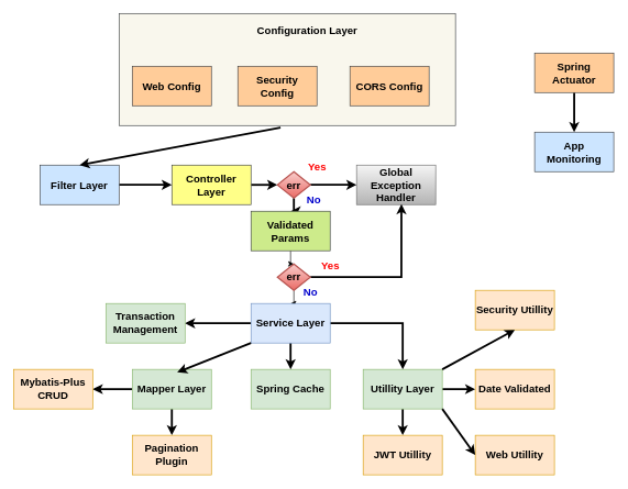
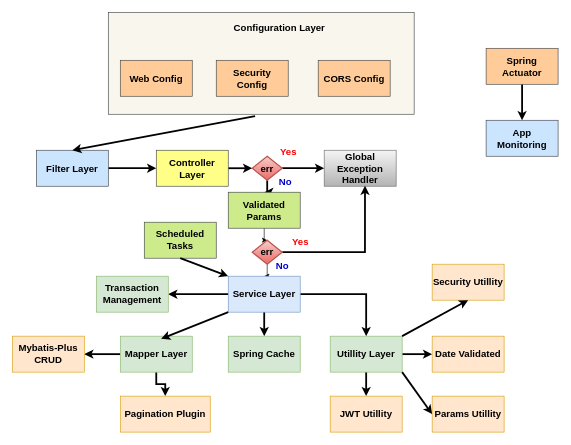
  <mxCell id="0" />
  <mxCell id="1" parent="0" />
  <mxCell id="2" value="" style="rounded=0;whiteSpace=wrap;html=1;fillColor=#f9f7ed;strokeColor=#36393d;fontSize=16;fontStyle=1" vertex="1" parent="1"><mxGeometry x="180" y="20" width="510" height="170" as="geometry" /></mxCell>
  <mxCell id="3" value="" style="edgeStyle=orthogonalEdgeStyle;rounded=0;orthogonalLoop=1;jettySize=auto;html=1;fontSize=16;fontStyle=1;strokeWidth=3;" edge="1" parent="1" source="4" target="12"><mxGeometry relative="1" as="geometry" /></mxCell>
  <mxCell id="4" value="Filter Layer" style="rounded=0;whiteSpace=wrap;html=1;fontSize=16;fontStyle=1;fillColor=#cce5ff;strokeColor=#36393d;" vertex="1" parent="1"><mxGeometry x="60" y="250" width="120" height="60" as="geometry" /></mxCell>
  <mxCell id="5" value="Web Config" style="rounded=0;whiteSpace=wrap;html=1;fillColor=#ffcc99;strokeColor=#36393d;fontSize=16;fontStyle=1" vertex="1" parent="1"><mxGeometry x="200" y="100" width="120" height="60" as="geometry" /></mxCell>
  <mxCell id="6" value="Security Config" style="rounded=0;whiteSpace=wrap;html=1;fillColor=#ffcc99;strokeColor=#36393d;fontSize=16;fontStyle=1" vertex="1" parent="1"><mxGeometry x="360" y="100" width="120" height="60" as="geometry" /></mxCell>
  <mxCell id="7" value="CORS Config" style="rounded=0;whiteSpace=wrap;html=1;fillColor=#ffcc99;strokeColor=#36393d;fontSize=16;fontStyle=1" vertex="1" parent="1"><mxGeometry x="530" y="100" width="120" height="60" as="geometry" /></mxCell>
  <mxCell id="8" value="" style="endArrow=classic;html=1;rounded=0;exitX=0.48;exitY=1.019;exitDx=0;exitDy=0;exitPerimeter=0;entryX=0.5;entryY=0;entryDx=0;entryDy=0;fontSize=16;fontStyle=1;strokeWidth=3;" edge="1" parent="1" source="2" target="4"><mxGeometry width="50" height="50" relative="1" as="geometry"><mxPoint x="440" y="320" as="sourcePoint" /><mxPoint x="490" y="270" as="targetPoint" /></mxGeometry></mxCell>
  <mxCell id="9" value="Configuration Layer" style="text;html=1;align=center;verticalAlign=middle;resizable=0;points=[];autosize=1;strokeColor=none;fillColor=none;fontSize=16;fontStyle=1" vertex="1" parent="1"><mxGeometry x="385" y="30" width="160" height="30" as="geometry" /></mxCell>
  <mxCell id="10" value="Global Exception Handler" style="rounded=0;whiteSpace=wrap;html=1;fontSize=16;fontStyle=1;fillColor=#f5f5f5;gradientColor=#b3b3b3;strokeColor=#666666;" vertex="1" parent="1"><mxGeometry x="540" y="250" width="120" height="60" as="geometry" /></mxCell>
  <mxCell id="11" value="" style="edgeStyle=orthogonalEdgeStyle;rounded=0;orthogonalLoop=1;jettySize=auto;html=1;fontSize=16;fontStyle=1;strokeWidth=3;" edge="1" parent="1" source="12" target="15"><mxGeometry relative="1" as="geometry" /></mxCell>
  <mxCell id="12" value="Controller Layer" style="rounded=0;whiteSpace=wrap;html=1;fontSize=16;fontStyle=1;fillColor=#ffff88;strokeColor=#36393d;" vertex="1" parent="1"><mxGeometry x="260" y="250" width="120" height="60" as="geometry" /></mxCell>
  <mxCell id="13" value="" style="edgeStyle=orthogonalEdgeStyle;rounded=0;orthogonalLoop=1;jettySize=auto;html=1;fontSize=16;fontStyle=1;strokeWidth=3;" edge="1" parent="1" source="15" target="10"><mxGeometry relative="1" as="geometry" /></mxCell>
  <mxCell id="14" value="" style="edgeStyle=orthogonalEdgeStyle;rounded=0;orthogonalLoop=1;jettySize=auto;html=1;fontSize=16;fontStyle=1;strokeWidth=3;" edge="1" parent="1" source="15" target="18"><mxGeometry relative="1" as="geometry" /></mxCell>
  <mxCell id="15" value="err" style="strokeWidth=2;html=1;shape=mxgraph.flowchart.decision;whiteSpace=wrap;fontSize=16;fontStyle=1;fillColor=#f8cecc;gradientColor=#ea6b66;strokeColor=#b85450;" vertex="1" parent="1"><mxGeometry x="420" y="260" width="50" height="40" as="geometry" /></mxCell>
  <mxCell id="16" value="&lt;font color=&quot;#ff0000&quot;&gt;Yes&lt;/font&gt;" style="text;html=1;align=center;verticalAlign=middle;resizable=0;points=[];autosize=1;strokeColor=none;fillColor=none;fontSize=16;fontStyle=1" vertex="1" parent="1"><mxGeometry x="455" y="238" width="50" height="30" as="geometry" /></mxCell>
  <mxCell id="17" value="" style="edgeStyle=orthogonalEdgeStyle;rounded=0;orthogonalLoop=1;jettySize=auto;html=1;fontSize=16;fontStyle=1" edge="1" parent="1" source="18" target="21"><mxGeometry relative="1" as="geometry" /></mxCell>
  <mxCell id="18" value="Validated Params" style="rounded=0;whiteSpace=wrap;html=1;fontSize=16;fontStyle=1;fillColor=#cdeb8b;strokeColor=#36393d;" vertex="1" parent="1"><mxGeometry x="380" y="320" width="120" height="60" as="geometry" /></mxCell>
  <mxCell id="19" style="edgeStyle=orthogonalEdgeStyle;rounded=0;orthogonalLoop=1;jettySize=auto;html=1;entryX=0.567;entryY=0.987;entryDx=0;entryDy=0;entryPerimeter=0;fontSize=16;fontStyle=1;strokeWidth=3;" edge="1" parent="1" source="21" target="10"><mxGeometry relative="1" as="geometry"><mxPoint x="610" y="420" as="targetPoint" /></mxGeometry></mxCell>
  <mxCell id="20" value="" style="edgeStyle=orthogonalEdgeStyle;rounded=0;orthogonalLoop=1;jettySize=auto;html=1;fontSize=16;fontStyle=1" edge="1" parent="1" source="21" target="26"><mxGeometry relative="1" as="geometry" /></mxCell>
  <mxCell id="21" value="err" style="strokeWidth=2;html=1;shape=mxgraph.flowchart.decision;whiteSpace=wrap;fontSize=16;fontStyle=1;fillColor=#f8cecc;gradientColor=#ea6b66;strokeColor=#b85450;" vertex="1" parent="1"><mxGeometry x="420" y="400" width="50" height="40" as="geometry" /></mxCell>
  <mxCell id="22" value="&lt;font color=&quot;#ff0000&quot;&gt;Yes&lt;/font&gt;" style="text;html=1;align=center;verticalAlign=middle;resizable=0;points=[];autosize=1;strokeColor=none;fillColor=none;fontSize=16;fontStyle=1" vertex="1" parent="1"><mxGeometry x="475" y="388" width="50" height="30" as="geometry" /></mxCell>
  <mxCell id="23" value="" style="edgeStyle=orthogonalEdgeStyle;rounded=0;orthogonalLoop=1;jettySize=auto;html=1;fontSize=16;fontStyle=1;strokeWidth=3;" edge="1" parent="1" source="26" target="27"><mxGeometry relative="1" as="geometry" /></mxCell>
  <mxCell id="24" value="" style="edgeStyle=orthogonalEdgeStyle;rounded=0;orthogonalLoop=1;jettySize=auto;html=1;fontSize=16;fontStyle=1;strokeWidth=3;" edge="1" parent="1" source="26" target="31"><mxGeometry relative="1" as="geometry" /></mxCell>
  <mxCell id="25" style="edgeStyle=orthogonalEdgeStyle;rounded=0;orthogonalLoop=1;jettySize=auto;html=1;entryX=0.5;entryY=0;entryDx=0;entryDy=0;fontSize=16;fontStyle=1;strokeWidth=3;" edge="1" parent="1" source="26" target="34"><mxGeometry relative="1" as="geometry" /></mxCell>
  <mxCell id="26" value="Service Layer" style="rounded=0;whiteSpace=wrap;html=1;fontSize=16;fontStyle=1;fillColor=#dae8fc;strokeColor=#6c8ebf;" vertex="1" parent="1"><mxGeometry x="380" y="460" width="120" height="60" as="geometry" /></mxCell>
  <mxCell id="27" value="Transaction Management" style="rounded=0;whiteSpace=wrap;html=1;fontSize=16;fontStyle=1;fillColor=#d5e8d4;strokeColor=#82b366;" vertex="1" parent="1"><mxGeometry x="160" y="460" width="120" height="60" as="geometry" /></mxCell>
  <mxCell id="28" value="" style="edgeStyle=orthogonalEdgeStyle;rounded=0;orthogonalLoop=1;jettySize=auto;html=1;fontSize=16;fontStyle=1;strokeWidth=3;" edge="1" parent="1" source="30" target="37"><mxGeometry relative="1" as="geometry" /></mxCell>
  <mxCell id="29" value="" style="edgeStyle=orthogonalEdgeStyle;rounded=0;orthogonalLoop=1;jettySize=auto;html=1;fontSize=16;fontStyle=1;strokeWidth=3;" edge="1" parent="1" source="30" target="36"><mxGeometry relative="1" as="geometry" /></mxCell>
  <mxCell id="30" value="Mapper Layer" style="rounded=0;whiteSpace=wrap;html=1;fontSize=16;fontStyle=1;fillColor=#d5e8d4;strokeColor=#82b366;" vertex="1" parent="1"><mxGeometry x="200" y="560" width="120" height="60" as="geometry" /></mxCell>
  <mxCell id="31" value="Spring Cache" style="rounded=0;whiteSpace=wrap;html=1;fontSize=16;fontStyle=1;fillColor=#d5e8d4;strokeColor=#82b366;" vertex="1" parent="1"><mxGeometry x="380" y="560" width="120" height="60" as="geometry" /></mxCell>
  <mxCell id="32" value="" style="edgeStyle=orthogonalEdgeStyle;rounded=0;orthogonalLoop=1;jettySize=auto;html=1;fontSize=16;fontStyle=1;strokeWidth=3;" edge="1" parent="1" source="34" target="38"><mxGeometry relative="1" as="geometry" /></mxCell>
  <mxCell id="33" value="" style="edgeStyle=orthogonalEdgeStyle;rounded=0;orthogonalLoop=1;jettySize=auto;html=1;fontSize=16;fontStyle=1;strokeWidth=3;" edge="1" parent="1" source="34" target="40"><mxGeometry relative="1" as="geometry" /></mxCell>
  <mxCell id="34" value="Utillity Layer" style="rounded=0;whiteSpace=wrap;html=1;fontSize=16;fontStyle=1;fillColor=#d5e8d4;strokeColor=#82b366;" vertex="1" parent="1"><mxGeometry x="550" y="560" width="120" height="60" as="geometry" /></mxCell>
  <mxCell id="35" value="" style="endArrow=classic;html=1;rounded=0;entryX=0.567;entryY=0.073;entryDx=0;entryDy=0;entryPerimeter=0;exitX=0;exitY=1;exitDx=0;exitDy=0;fontSize=16;fontStyle=1;strokeWidth=3;" edge="1" parent="1" source="26" target="30"><mxGeometry width="50" height="50" relative="1" as="geometry"><mxPoint x="380" y="490" as="sourcePoint" /><mxPoint x="490" y="370" as="targetPoint" /></mxGeometry></mxCell>
  <mxCell id="36" value="Mybatis-Plus CRUD" style="rounded=0;whiteSpace=wrap;html=1;fontSize=16;fontStyle=1;fillColor=#ffe6cc;strokeColor=#d79b00;" vertex="1" parent="1"><mxGeometry x="20" y="560" width="120" height="60" as="geometry" /></mxCell>
- <mxCell id="37" value="Pagination Plugin" style="rounded=0;whiteSpace=wrap;html=1;fontSize=16;fontStyle=1;fillColor=#ffe6cc;strokeColor=#d79b00;" vertex="1" parent="1"><mxGeometry x="200" y="660" width="120" height="60" as="geometry" /></mxCell>
+ <mxCell id="37" value="Pagination Plugin" style="rounded=0;whiteSpace=wrap;html=1;fontSize=16;fontStyle=1;fillColor=#ffe6cc;strokeColor=#d79b00;" vertex="1" parent="1"><mxGeometry x="200" y="660" width="150" height="60" as="geometry" /></mxCell>
  <mxCell id="38" value="JWT Utillity" style="rounded=0;whiteSpace=wrap;html=1;fontSize=16;fontStyle=1;fillColor=#ffe6cc;strokeColor=#d79b00;" vertex="1" parent="1"><mxGeometry x="550" y="660" width="120" height="60" as="geometry" /></mxCell>
  <mxCell id="39" value="Security Utillity" style="rounded=0;whiteSpace=wrap;html=1;fontSize=16;fontStyle=1;fillColor=#ffe6cc;strokeColor=#d79b00;" vertex="1" parent="1"><mxGeometry x="720" y="440" width="120" height="60" as="geometry" /></mxCell>
  <mxCell id="40" value="Date Validated" style="rounded=0;whiteSpace=wrap;html=1;fontSize=16;fontStyle=1;fillColor=#ffe6cc;strokeColor=#d79b00;" vertex="1" parent="1"><mxGeometry x="720" y="560" width="120" height="60" as="geometry" /></mxCell>
  <mxCell id="41" value="" style="endArrow=classic;html=1;rounded=0;exitX=1;exitY=0;exitDx=0;exitDy=0;entryX=0.5;entryY=1;entryDx=0;entryDy=0;fontSize=16;fontStyle=1;strokeWidth=3;" edge="1" parent="1" source="34" target="39"><mxGeometry width="50" height="50" relative="1" as="geometry"><mxPoint x="570" y="530" as="sourcePoint" /><mxPoint x="620" y="480" as="targetPoint" /></mxGeometry></mxCell>
- <mxCell id="42" value="Web Utillity" style="rounded=0;whiteSpace=wrap;html=1;fontSize=16;fontStyle=1;fillColor=#ffe6cc;strokeColor=#d79b00;" vertex="1" parent="1"><mxGeometry x="720" y="660" width="120" height="60" as="geometry" /></mxCell>
+ <mxCell id="42" value="Params Utillity" style="rounded=0;whiteSpace=wrap;html=1;fontSize=16;fontStyle=1;fillColor=#ffe6cc;strokeColor=#d79b00;" vertex="1" parent="1"><mxGeometry x="720" y="660" width="120" height="60" as="geometry" /></mxCell>
  <mxCell id="43" value="" style="endArrow=classic;html=1;rounded=0;exitX=1;exitY=1;exitDx=0;exitDy=0;entryX=0;entryY=0.5;entryDx=0;entryDy=0;fontSize=16;fontStyle=1;strokeWidth=3;" edge="1" parent="1" source="34" target="42"><mxGeometry width="50" height="50" relative="1" as="geometry"><mxPoint x="570" y="530" as="sourcePoint" /><mxPoint x="620" y="480" as="targetPoint" /></mxGeometry></mxCell>
+ <mxCell id="44" value="Scheduled Tasks" style="rounded=0;whiteSpace=wrap;html=1;fontSize=16;fontStyle=1;fillColor=#cdeb8b;strokeColor=#36393d;" vertex="1" parent="1"><mxGeometry x="240" y="370" width="120" height="60" as="geometry" /></mxCell>
+ <mxCell id="45" value="" style="endArrow=classic;html=1;rounded=0;exitX=0.5;exitY=1;exitDx=0;exitDy=0;entryX=0;entryY=0;entryDx=0;entryDy=0;fontSize=16;fontStyle=1;strokeWidth=3;" edge="1" parent="1" source="44" target="26"><mxGeometry width="50" height="50" relative="1" as="geometry"><mxPoint x="600" y="370" as="sourcePoint" /><mxPoint x="650" y="320" as="targetPoint" /></mxGeometry></mxCell>
  <mxCell id="46" value="" style="edgeStyle=orthogonalEdgeStyle;rounded=0;orthogonalLoop=1;jettySize=auto;html=1;fontSize=16;fontStyle=1;strokeWidth=3;" edge="1" parent="1" source="47" target="48"><mxGeometry relative="1" as="geometry" /></mxCell>
  <mxCell id="47" value="Spring Actuator" style="rounded=0;whiteSpace=wrap;html=1;fontSize=16;fontStyle=1;fillColor=#ffcc99;strokeColor=#36393d;" vertex="1" parent="1"><mxGeometry x="810" y="80" width="120" height="60" as="geometry" /></mxCell>
  <mxCell id="48" value="App Monitoring" style="rounded=0;whiteSpace=wrap;html=1;fontSize=16;fontStyle=1;fillColor=#cce5ff;strokeColor=#36393d;" vertex="1" parent="1"><mxGeometry x="810" y="200" width="120" height="60" as="geometry" /></mxCell>
  <mxCell id="49" value="&lt;font color=&quot;#0000cc&quot; style=&quot;font-size: 16px;&quot;&gt;&lt;b&gt;No&lt;/b&gt;&lt;/font&gt;" style="text;html=1;align=center;verticalAlign=middle;resizable=0;points=[];autosize=1;strokeColor=none;fillColor=none;" vertex="1" parent="1"><mxGeometry x="455" y="288" width="40" height="30" as="geometry" /></mxCell>
  <mxCell id="50" value="&lt;font style=&quot;font-size: 16px;&quot; color=&quot;#0000cc&quot;&gt;&lt;b&gt;No&lt;/b&gt;&lt;/font&gt;" style="text;html=1;align=center;verticalAlign=middle;resizable=0;points=[];autosize=1;strokeColor=none;fillColor=none;" vertex="1" parent="1"><mxGeometry x="450" y="428" width="40" height="30" as="geometry" /></mxCell>
